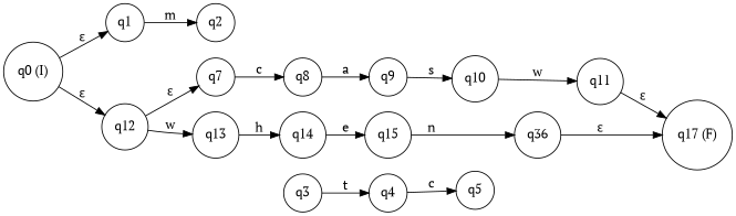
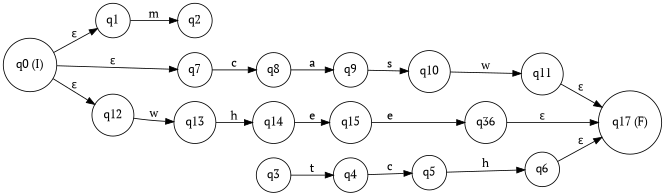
  digraph {
    fontname="PT Serif"
    rankdir=LR
    node [fontname="PT Serif" shape=circle]
    edge [fontname="PT Serif"]
    n1 [label="q0 (I)"]
    n2 [label=q1]
    n3 [label=q7]
    n4 [label=q12]
    n5 [label=q2]
    n6 [label=q8]
    n7 [label=q13]
    n8 [label=q3]
    n9 [label=q4]
    n10 [label=q5]
+   n11 [label=q6]
    n12 [label="q17 (F)"]
    n13 [label=q9]
    n14 [label=q10]
    n15 [label=q11]
    n16 [label=q14]
    n17 [label=q15]
    n18 [label=q36]
    n1 -> n2 [label="ε"]
-   n4 -> n3 [label="ε"]
+   n1 -> n3 [label="ε"]
    n1 -> n4 [label="ε"]
    n2 -> n5 [label=m]
    n3 -> n6 [label=c]
    n4 -> n7 [label=w]
    n6 -> n13 [label=a]
    n7 -> n16 [label=h]
    n8 -> n9 [label=t]
    n9 -> n10 [label=c]
+   n10 -> n11 [label=h]
+   n11 -> n12 [label="ε"]
    n13 -> n14 [label=s]
    n14 -> n15 [label=w]
    n15 -> n12 [label="ε"]
    n16 -> n17 [label=e]
-   n17 -> n18 [label=n]
+   n17 -> n18 [label=e]
    n18 -> n12 [label="ε"]
  }
